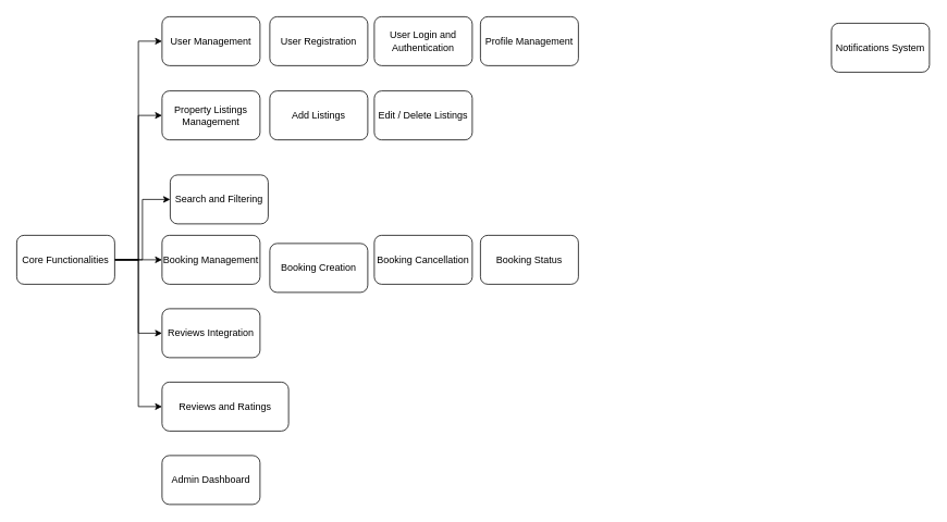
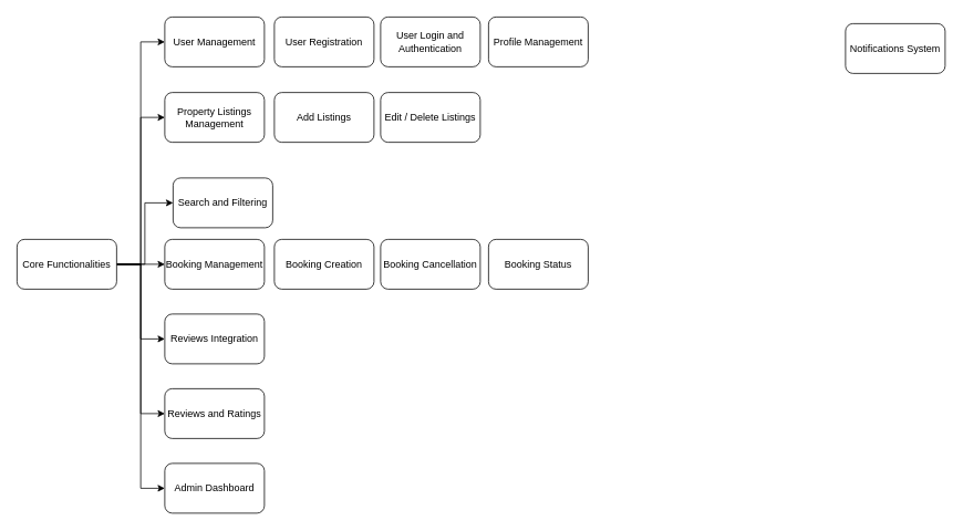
  <mxCell id="0" />
  <mxCell id="1" parent="0" />
  <mxCell id="2" style="edgeStyle=orthogonalEdgeStyle;rounded=0;orthogonalLoop=1;jettySize=auto;html=1;entryX=0;entryY=0.5;entryDx=0;entryDy=0;" edge="1" parent="1" source="9" target="11"><mxGeometry relative="1" as="geometry" /></mxCell>
  <mxCell id="3" style="edgeStyle=orthogonalEdgeStyle;rounded=0;orthogonalLoop=1;jettySize=auto;html=1;entryX=0;entryY=0.5;entryDx=0;entryDy=0;" edge="1" parent="1" source="9" target="10"><mxGeometry relative="1" as="geometry" /></mxCell>
  <mxCell id="4" style="edgeStyle=orthogonalEdgeStyle;rounded=0;orthogonalLoop=1;jettySize=auto;html=1;entryX=0;entryY=0.5;entryDx=0;entryDy=0;" edge="1" parent="1" source="9" target="12"><mxGeometry relative="1" as="geometry" /></mxCell>
  <mxCell id="5" style="edgeStyle=orthogonalEdgeStyle;rounded=0;orthogonalLoop=1;jettySize=auto;html=1;entryX=0;entryY=0.5;entryDx=0;entryDy=0;" edge="1" parent="1" source="9" target="13"><mxGeometry relative="1" as="geometry" /></mxCell>
  <mxCell id="6" style="edgeStyle=orthogonalEdgeStyle;rounded=0;orthogonalLoop=1;jettySize=auto;html=1;entryX=0;entryY=0.5;entryDx=0;entryDy=0;" edge="1" parent="1" source="9" target="14"><mxGeometry relative="1" as="geometry" /></mxCell>
  <mxCell id="7" style="edgeStyle=orthogonalEdgeStyle;rounded=0;orthogonalLoop=1;jettySize=auto;html=1;entryX=0;entryY=0.5;entryDx=0;entryDy=0;" edge="1" parent="1" source="9" target="15"><mxGeometry relative="1" as="geometry" /></mxCell>
+ <mxCell id="8" style="edgeStyle=orthogonalEdgeStyle;rounded=0;orthogonalLoop=1;jettySize=auto;html=1;entryX=0;entryY=0.5;entryDx=0;entryDy=0;" edge="1" parent="1" source="9" target="17"><mxGeometry relative="1" as="geometry" /></mxCell>
  <mxCell id="9" value="Core Functionalities" style="rounded=1;whiteSpace=wrap;html=1;" vertex="1" parent="1"><mxGeometry x="20" y="288" width="120" height="60" as="geometry" /></mxCell>
  <mxCell id="10" value="Property Listings Management" style="rounded=1;whiteSpace=wrap;html=1;" vertex="1" parent="1"><mxGeometry y="111" width="120" height="60" as="geometry" x="198" /></mxCell>
  <mxCell id="11" value="User Management" style="rounded=1;whiteSpace=wrap;html=1;" vertex="1" parent="1"><mxGeometry y="20" width="120" height="60" as="geometry" x="198" /></mxCell>
  <mxCell id="12" value="Search and Filtering" style="rounded=1;whiteSpace=wrap;html=1;" vertex="1" parent="1"><mxGeometry x="208" y="214" width="120" height="60" as="geometry" /></mxCell>
  <mxCell id="13" value="Booking Management" style="rounded=1;whiteSpace=wrap;html=1;" vertex="1" parent="1"><mxGeometry y="288" width="120" height="60" as="geometry" x="198" /></mxCell>
  <mxCell id="14" value="Reviews Integration" style="rounded=1;whiteSpace=wrap;html=1;" vertex="1" parent="1"><mxGeometry y="378" width="120" height="60" as="geometry" x="198" /></mxCell>
- <mxCell id="15" value="Reviews and Ratings" style="rounded=1;whiteSpace=wrap;html=1;" vertex="1" parent="1"><mxGeometry x="198" y="468" width="155" height="60" as="geometry" /></mxCell>
+ <mxCell id="15" value="Reviews and Ratings" style="rounded=1;whiteSpace=wrap;html=1;" vertex="1" parent="1"><mxGeometry y="468" width="120" height="60" as="geometry" x="198" /></mxCell>
  <mxCell id="16" value="Notifications System" style="rounded=1;whiteSpace=wrap;html=1;" vertex="1" parent="1"><mxGeometry x="1018" y="28" width="120" height="60" as="geometry" /></mxCell>
  <mxCell id="17" value="Admin Dashboard" style="rounded=1;whiteSpace=wrap;html=1;" vertex="1" parent="1"><mxGeometry y="558" width="120" height="60" as="geometry" x="198" /></mxCell>
  <mxCell id="18" value="User Registration" style="rounded=1;whiteSpace=wrap;html=1;" vertex="1" parent="1"><mxGeometry x="330" y="20" width="120" height="60" as="geometry" /></mxCell>
  <mxCell id="19" value="User Login and Authentication" style="rounded=1;whiteSpace=wrap;html=1;" vertex="1" parent="1"><mxGeometry x="458" y="20" width="120" height="60" as="geometry" /></mxCell>
  <mxCell id="20" value="Profile Management" style="rounded=1;whiteSpace=wrap;html=1;" vertex="1" parent="1"><mxGeometry x="588" y="20" width="120" height="60" as="geometry" /></mxCell>
  <mxCell id="21" value="Add Listings" style="rounded=1;whiteSpace=wrap;html=1;" vertex="1" parent="1"><mxGeometry x="330" y="111" width="120" height="60" as="geometry" /></mxCell>
  <mxCell id="22" value="Edit / Delete Listings" style="rounded=1;whiteSpace=wrap;html=1;" vertex="1" parent="1"><mxGeometry x="458" y="111" width="120" height="60" as="geometry" /></mxCell>
- <mxCell id="23" value="Booking Creation" style="rounded=1;whiteSpace=wrap;html=1;" vertex="1" parent="1"><mxGeometry x="330" y="298" width="120" height="60" as="geometry" /></mxCell>
+ <mxCell id="23" value="Booking Creation" style="rounded=1;whiteSpace=wrap;html=1;" vertex="1" parent="1"><mxGeometry x="330" y="288" width="120" height="60" as="geometry" /></mxCell>
  <mxCell id="24" value="Booking Cancellation" style="rounded=1;whiteSpace=wrap;html=1;" vertex="1" parent="1"><mxGeometry x="458" y="288" width="120" height="60" as="geometry" /></mxCell>
  <mxCell id="25" value="Booking Status" style="rounded=1;whiteSpace=wrap;html=1;" vertex="1" parent="1"><mxGeometry x="588" y="288" width="120" height="60" as="geometry" /></mxCell>
